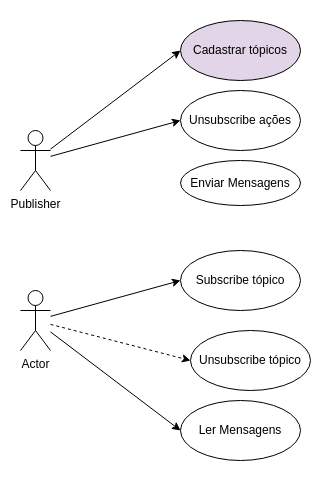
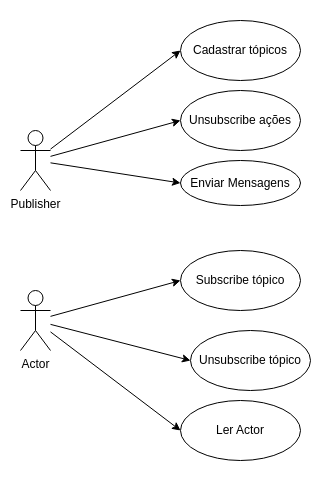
  <mxCell id="0" />
  <mxCell id="1" parent="0" />
  <mxCell id="2" style="edgeStyle=none;rounded=0;orthogonalLoop=1;jettySize=auto;html=1;entryX=0;entryY=0.5;entryDx=0;entryDy=0;" edge="1" parent="1" source="5" target="10"><mxGeometry relative="1" as="geometry" /></mxCell>
  <mxCell id="3" style="edgeStyle=none;rounded=0;orthogonalLoop=1;jettySize=auto;html=1;entryX=0;entryY=0.5;entryDx=0;entryDy=0;" edge="1" parent="1" source="5" target="11"><mxGeometry relative="1" as="geometry" /></mxCell>
+ <mxCell id="4" style="edgeStyle=none;rounded=0;orthogonalLoop=1;jettySize=auto;html=1;entryX=0;entryY=0.5;entryDx=0;entryDy=0;" edge="1" parent="1" source="5" target="12"><mxGeometry relative="1" as="geometry" /></mxCell>
  <mxCell id="5" value="Publisher" style="shape=umlActor;verticalLabelPosition=bottom;labelBackgroundColor=#ffffff;verticalAlign=top;html=1;" vertex="1" parent="1"><mxGeometry x="20" y="130" width="30" height="60" as="geometry" /></mxCell>
  <mxCell id="6" style="edgeStyle=none;rounded=0;orthogonalLoop=1;jettySize=auto;html=1;entryX=0;entryY=0.5;entryDx=0;entryDy=0;" edge="1" parent="1" source="9" target="13"><mxGeometry relative="1" as="geometry" /></mxCell>
- <mxCell id="7" style="edgeStyle=none;rounded=0;orthogonalLoop=1;jettySize=auto;html=1;entryX=0;entryY=0.5;entryDx=0;entryDy=0;dashed=1;" edge="1" parent="1" source="9" target="14"><mxGeometry relative="1" as="geometry" /></mxCell>
+ <mxCell id="7" style="edgeStyle=none;rounded=0;orthogonalLoop=1;jettySize=auto;html=1;entryX=0;entryY=0.5;entryDx=0;entryDy=0;" edge="1" parent="1" source="9" target="14"><mxGeometry relative="1" as="geometry" /></mxCell>
  <mxCell id="8" style="edgeStyle=none;rounded=0;orthogonalLoop=1;jettySize=auto;html=1;entryX=0;entryY=0.5;entryDx=0;entryDy=0;" edge="1" parent="1" source="9" target="15"><mxGeometry relative="1" as="geometry" /></mxCell>
  <mxCell id="9" value="Actor" style="shape=umlActor;verticalLabelPosition=bottom;labelBackgroundColor=#ffffff;verticalAlign=top;html=1;" vertex="1" parent="1"><mxGeometry x="20" y="290" width="30" height="60" as="geometry" /></mxCell>
- <mxCell id="10" value="Cadastrar tópicos" style="ellipse;whiteSpace=wrap;html=1;fillColor=#e1d5e7;" vertex="1" parent="1"><mxGeometry x="180" y="20" width="120" height="60" as="geometry" /></mxCell>
+ <mxCell id="10" value="Cadastrar tópicos" style="ellipse;whiteSpace=wrap;html=1;" vertex="1" parent="1"><mxGeometry x="180" y="20" width="120" height="60" as="geometry" /></mxCell>
  <mxCell id="11" value="Unsubscribe ações" style="ellipse;whiteSpace=wrap;html=1;" vertex="1" parent="1"><mxGeometry x="180" y="90" width="120" height="60" as="geometry" /></mxCell>
  <mxCell id="12" value="Enviar Mensagens" style="ellipse;whiteSpace=wrap;html=1;" vertex="1" parent="1"><mxGeometry x="180" y="160" width="120" height="45" as="geometry" /></mxCell>
  <mxCell id="13" value="Subscribe tópico" style="ellipse;whiteSpace=wrap;html=1;" vertex="1" parent="1"><mxGeometry x="180" y="250" width="120" height="60" as="geometry" /></mxCell>
  <mxCell id="14" value="Unsubscribe tópico" style="ellipse;whiteSpace=wrap;html=1;" vertex="1" parent="1"><mxGeometry x="190" y="330" width="120" height="60" as="geometry" /></mxCell>
- <mxCell id="15" value="Ler Mensagens" style="ellipse;whiteSpace=wrap;html=1;" vertex="1" parent="1"><mxGeometry x="180" y="400" width="120" height="60" as="geometry" /></mxCell>
+ <mxCell id="15" value="Ler Actor" style="ellipse;whiteSpace=wrap;html=1;" vertex="1" parent="1"><mxGeometry x="180" y="400" width="120" height="60" as="geometry" /></mxCell>
